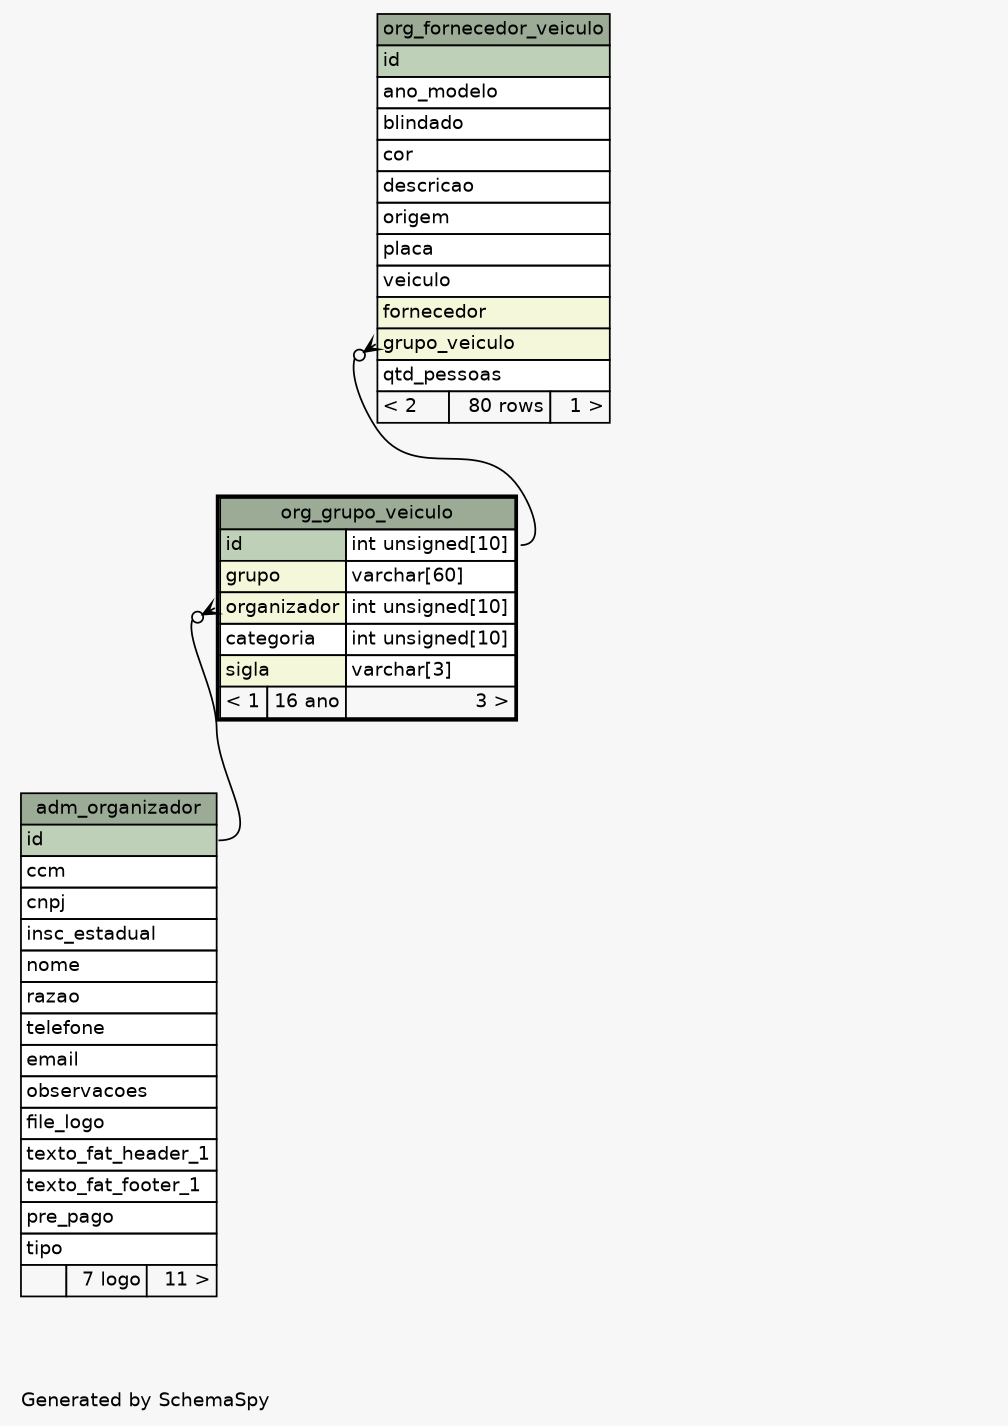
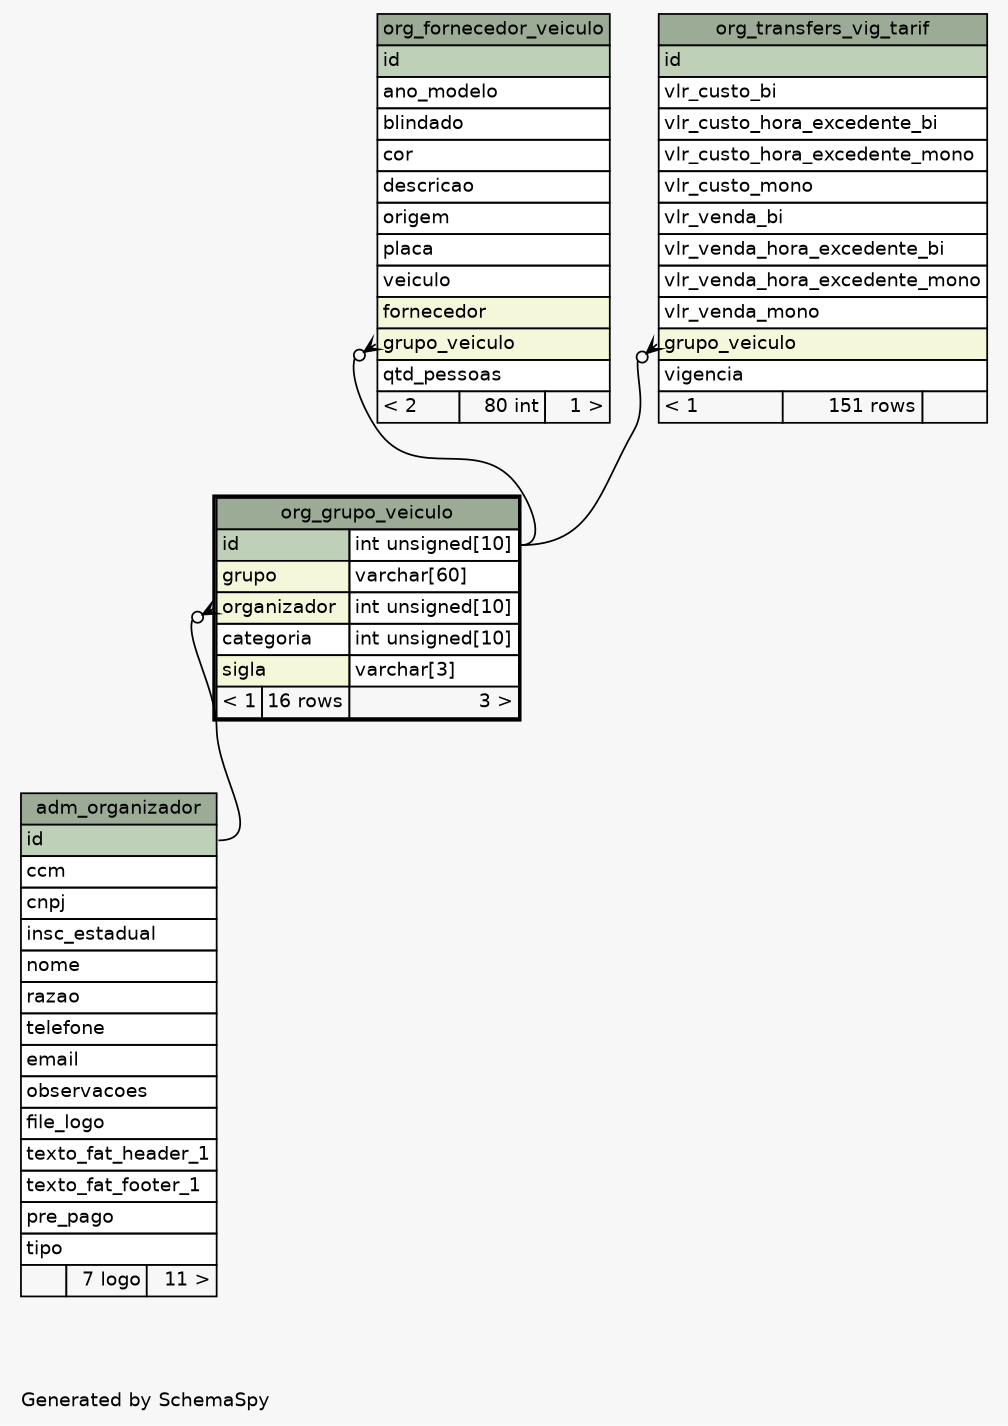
  digraph {
    bgcolor="#f7f7f7"
    fontname=Helvetica
    fontsize=11
    label="\nGenerated by SchemaSpy"
    labeljust=l
    nodesep=0.18
    rankdir=TB
    ranksep=0.46
    node [fontname=Helvetica fontsize=11 shape=plaintext]
    edge [arrowhead=none arrowsize=0.8 arrowtail=crowodot dir=back headport="id.type:e" tailport="grupo_veiculo:w"]
-   n1 [label=<     <TABLE BORDER="2" CELLBORDER="1" CELLSPACING="0" BGCOLOR="#ffffff">       <TR><TD COLSPAN="3" BGCOLOR="#9bab96" ALIGN="CENTER">org_grupo_veiculo</TD></TR>       <TR><TD PORT="id" COLSPAN="2" BGCOLOR="#bed1b8" ALIGN="LEFT">id</TD><TD PORT="id.type" ALIGN="LEFT">int unsigned[10]</TD></TR>       <TR><TD PORT="grupo" COLSPAN="2" BGCOLOR="#f4f7da" ALIGN="LEFT">grupo</TD><TD PORT="grupo.type" ALIGN="LEFT">varchar[60]</TD></TR>       <TR><TD PORT="organizador" COLSPAN="2" BGCOLOR="#f4f7da" ALIGN="LEFT">organizador</TD><TD PORT="organizador.type" ALIGN="LEFT">int unsigned[10]</TD></TR>       <TR><TD PORT="categoria" COLSPAN="2" ALIGN="LEFT">categoria</TD><TD PORT="categoria.type" ALIGN="LEFT">int unsigned[10]</TD></TR>       <TR><TD PORT="sigla" COLSPAN="2" BGCOLOR="#f4f7da" ALIGN="LEFT">sigla</TD><TD PORT="sigla.type" ALIGN="LEFT">varchar[3]</TD></TR>       <TR><TD ALIGN="LEFT" BGCOLOR="#f7f7f7">&lt; 1</TD><TD ALIGN="RIGHT" BGCOLOR="#f7f7f7">16 ano</TD><TD ALIGN="RIGHT" BGCOLOR="#f7f7f7">3 &gt;</TD></TR>     </TABLE>>]
+   n1 [label=<     <TABLE BORDER="2" CELLBORDER="1" CELLSPACING="0" BGCOLOR="#ffffff">       <TR><TD COLSPAN="3" BGCOLOR="#9bab96" ALIGN="CENTER">org_grupo_veiculo</TD></TR>       <TR><TD PORT="id" COLSPAN="2" BGCOLOR="#bed1b8" ALIGN="LEFT">id</TD><TD PORT="id.type" ALIGN="LEFT">int unsigned[10]</TD></TR>       <TR><TD PORT="grupo" COLSPAN="2" BGCOLOR="#f4f7da" ALIGN="LEFT">grupo</TD><TD PORT="grupo.type" ALIGN="LEFT">varchar[60]</TD></TR>       <TR><TD PORT="organizador" COLSPAN="2" BGCOLOR="#f4f7da" ALIGN="LEFT">organizador</TD><TD PORT="organizador.type" ALIGN="LEFT">int unsigned[10]</TD></TR>       <TR><TD PORT="categoria" COLSPAN="2" ALIGN="LEFT">categoria</TD><TD PORT="categoria.type" ALIGN="LEFT">int unsigned[10]</TD></TR>       <TR><TD PORT="sigla" COLSPAN="2" BGCOLOR="#f4f7da" ALIGN="LEFT">sigla</TD><TD PORT="sigla.type" ALIGN="LEFT">varchar[3]</TD></TR>       <TR><TD ALIGN="LEFT" BGCOLOR="#f7f7f7">&lt; 1</TD><TD ALIGN="RIGHT" BGCOLOR="#f7f7f7">16 rows</TD><TD ALIGN="RIGHT" BGCOLOR="#f7f7f7">3 &gt;</TD></TR>     </TABLE>>]
    n2 [label=<     <TABLE BORDER="0" CELLBORDER="1" CELLSPACING="0" BGCOLOR="#ffffff">       <TR><TD COLSPAN="3" BGCOLOR="#9bab96" ALIGN="CENTER">adm_organizador</TD></TR>       <TR><TD PORT="id" COLSPAN="3" BGCOLOR="#bed1b8" ALIGN="LEFT">id</TD></TR>       <TR><TD PORT="ccm" COLSPAN="3" ALIGN="LEFT">ccm</TD></TR>       <TR><TD PORT="cnpj" COLSPAN="3" ALIGN="LEFT">cnpj</TD></TR>       <TR><TD PORT="insc_estadual" COLSPAN="3" ALIGN="LEFT">insc_estadual</TD></TR>       <TR><TD PORT="nome" COLSPAN="3" ALIGN="LEFT">nome</TD></TR>       <TR><TD PORT="razao" COLSPAN="3" ALIGN="LEFT">razao</TD></TR>       <TR><TD PORT="telefone" COLSPAN="3" ALIGN="LEFT">telefone</TD></TR>       <TR><TD PORT="email" COLSPAN="3" ALIGN="LEFT">email</TD></TR>       <TR><TD PORT="observacoes" COLSPAN="3" ALIGN="LEFT">observacoes</TD></TR>       <TR><TD PORT="file_logo" COLSPAN="3" ALIGN="LEFT">file_logo</TD></TR>       <TR><TD PORT="texto_fat_header_1" COLSPAN="3" ALIGN="LEFT">texto_fat_header_1</TD></TR>       <TR><TD PORT="texto_fat_footer_1" COLSPAN="3" ALIGN="LEFT">texto_fat_footer_1</TD></TR>       <TR><TD PORT="pre_pago" COLSPAN="3" ALIGN="LEFT">pre_pago</TD></TR>       <TR><TD PORT="tipo" COLSPAN="3" ALIGN="LEFT">tipo</TD></TR>       <TR><TD ALIGN="LEFT" BGCOLOR="#f7f7f7">  </TD><TD ALIGN="RIGHT" BGCOLOR="#f7f7f7">7 logo</TD><TD ALIGN="RIGHT" BGCOLOR="#f7f7f7">11 &gt;</TD></TR>     </TABLE>>]
-   n3 [label=<     <TABLE BORDER="0" CELLBORDER="1" CELLSPACING="0" BGCOLOR="#ffffff">       <TR><TD COLSPAN="3" BGCOLOR="#9bab96" ALIGN="CENTER">org_fornecedor_veiculo</TD></TR>       <TR><TD PORT="id" COLSPAN="3" BGCOLOR="#bed1b8" ALIGN="LEFT">id</TD></TR>       <TR><TD PORT="ano_modelo" COLSPAN="3" ALIGN="LEFT">ano_modelo</TD></TR>       <TR><TD PORT="blindado" COLSPAN="3" ALIGN="LEFT">blindado</TD></TR>       <TR><TD PORT="cor" COLSPAN="3" ALIGN="LEFT">cor</TD></TR>       <TR><TD PORT="descricao" COLSPAN="3" ALIGN="LEFT">descricao</TD></TR>       <TR><TD PORT="origem" COLSPAN="3" ALIGN="LEFT">origem</TD></TR>       <TR><TD PORT="placa" COLSPAN="3" ALIGN="LEFT">placa</TD></TR>       <TR><TD PORT="veiculo" COLSPAN="3" ALIGN="LEFT">veiculo</TD></TR>       <TR><TD PORT="fornecedor" COLSPAN="3" BGCOLOR="#f4f7da" ALIGN="LEFT">fornecedor</TD></TR>       <TR><TD PORT="grupo_veiculo" COLSPAN="3" BGCOLOR="#f4f7da" ALIGN="LEFT">grupo_veiculo</TD></TR>       <TR><TD PORT="qtd_pessoas" COLSPAN="3" ALIGN="LEFT">qtd_pessoas</TD></TR>       <TR><TD ALIGN="LEFT" BGCOLOR="#f7f7f7">&lt; 2</TD><TD ALIGN="RIGHT" BGCOLOR="#f7f7f7">80 rows</TD><TD ALIGN="RIGHT" BGCOLOR="#f7f7f7">1 &gt;</TD></TR>     </TABLE>>]
+   n3 [label=<     <TABLE BORDER="0" CELLBORDER="1" CELLSPACING="0" BGCOLOR="#ffffff">       <TR><TD COLSPAN="3" BGCOLOR="#9bab96" ALIGN="CENTER">org_fornecedor_veiculo</TD></TR>       <TR><TD PORT="id" COLSPAN="3" BGCOLOR="#bed1b8" ALIGN="LEFT">id</TD></TR>       <TR><TD PORT="ano_modelo" COLSPAN="3" ALIGN="LEFT">ano_modelo</TD></TR>       <TR><TD PORT="blindado" COLSPAN="3" ALIGN="LEFT">blindado</TD></TR>       <TR><TD PORT="cor" COLSPAN="3" ALIGN="LEFT">cor</TD></TR>       <TR><TD PORT="descricao" COLSPAN="3" ALIGN="LEFT">descricao</TD></TR>       <TR><TD PORT="origem" COLSPAN="3" ALIGN="LEFT">origem</TD></TR>       <TR><TD PORT="placa" COLSPAN="3" ALIGN="LEFT">placa</TD></TR>       <TR><TD PORT="veiculo" COLSPAN="3" ALIGN="LEFT">veiculo</TD></TR>       <TR><TD PORT="fornecedor" COLSPAN="3" BGCOLOR="#f4f7da" ALIGN="LEFT">fornecedor</TD></TR>       <TR><TD PORT="grupo_veiculo" COLSPAN="3" BGCOLOR="#f4f7da" ALIGN="LEFT">grupo_veiculo</TD></TR>       <TR><TD PORT="qtd_pessoas" COLSPAN="3" ALIGN="LEFT">qtd_pessoas</TD></TR>       <TR><TD ALIGN="LEFT" BGCOLOR="#f7f7f7">&lt; 2</TD><TD ALIGN="RIGHT" BGCOLOR="#f7f7f7">80 int</TD><TD ALIGN="RIGHT" BGCOLOR="#f7f7f7">1 &gt;</TD></TR>     </TABLE>>]
+   n4 [label=<     <TABLE BORDER="0" CELLBORDER="1" CELLSPACING="0" BGCOLOR="#ffffff">       <TR><TD COLSPAN="3" BGCOLOR="#9bab96" ALIGN="CENTER">org_transfers_vig_tarif</TD></TR>       <TR><TD PORT="id" COLSPAN="3" BGCOLOR="#bed1b8" ALIGN="LEFT">id</TD></TR>       <TR><TD PORT="vlr_custo_bi" COLSPAN="3" ALIGN="LEFT">vlr_custo_bi</TD></TR>       <TR><TD PORT="vlr_custo_hora_excedente_bi" COLSPAN="3" ALIGN="LEFT">vlr_custo_hora_excedente_bi</TD></TR>       <TR><TD PORT="vlr_custo_hora_excedente_mono" COLSPAN="3" ALIGN="LEFT">vlr_custo_hora_excedente_mono</TD></TR>       <TR><TD PORT="vlr_custo_mono" COLSPAN="3" ALIGN="LEFT">vlr_custo_mono</TD></TR>       <TR><TD PORT="vlr_venda_bi" COLSPAN="3" ALIGN="LEFT">vlr_venda_bi</TD></TR>       <TR><TD PORT="vlr_venda_hora_excedente_bi" COLSPAN="3" ALIGN="LEFT">vlr_venda_hora_excedente_bi</TD></TR>       <TR><TD PORT="vlr_venda_hora_excedente_mono" COLSPAN="3" ALIGN="LEFT">vlr_venda_hora_excedente_mono</TD></TR>       <TR><TD PORT="vlr_venda_mono" COLSPAN="3" ALIGN="LEFT">vlr_venda_mono</TD></TR>       <TR><TD PORT="grupo_veiculo" COLSPAN="3" BGCOLOR="#f4f7da" ALIGN="LEFT">grupo_veiculo</TD></TR>       <TR><TD PORT="vigencia" COLSPAN="3" ALIGN="LEFT">vigencia</TD></TR>       <TR><TD ALIGN="LEFT" BGCOLOR="#f7f7f7">&lt; 1</TD><TD ALIGN="RIGHT" BGCOLOR="#f7f7f7">151 rows</TD><TD ALIGN="RIGHT" BGCOLOR="#f7f7f7">  </TD></TR>     </TABLE>>]
    n1 -> n2 [headport="id:e" tailport="organizador:w"]
    n3 -> n1
+   n4 -> n1
  }
